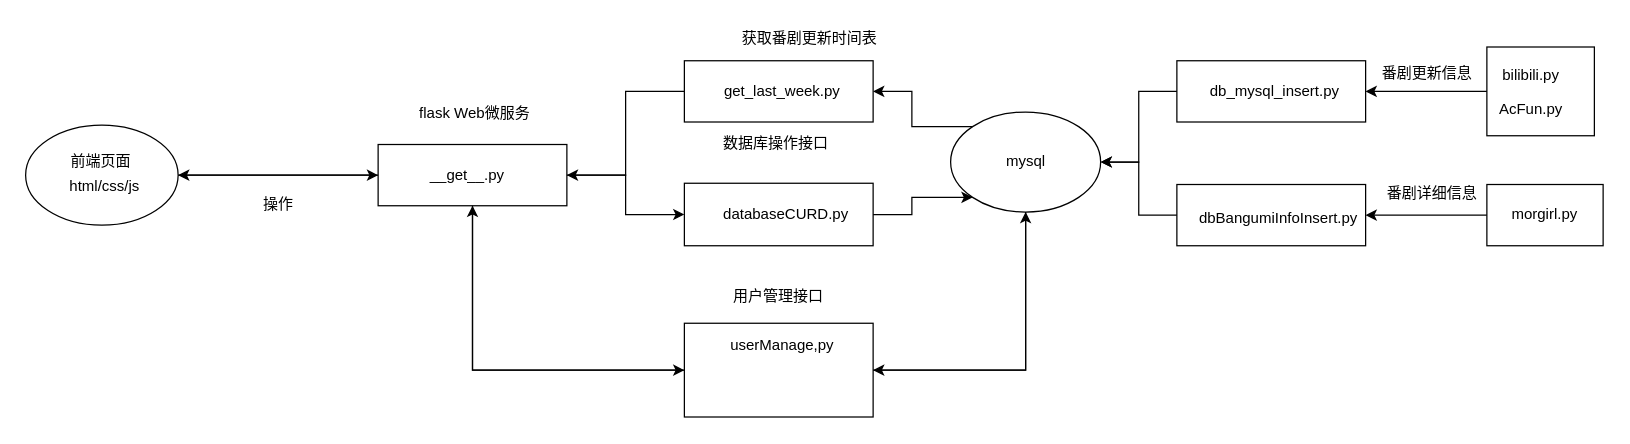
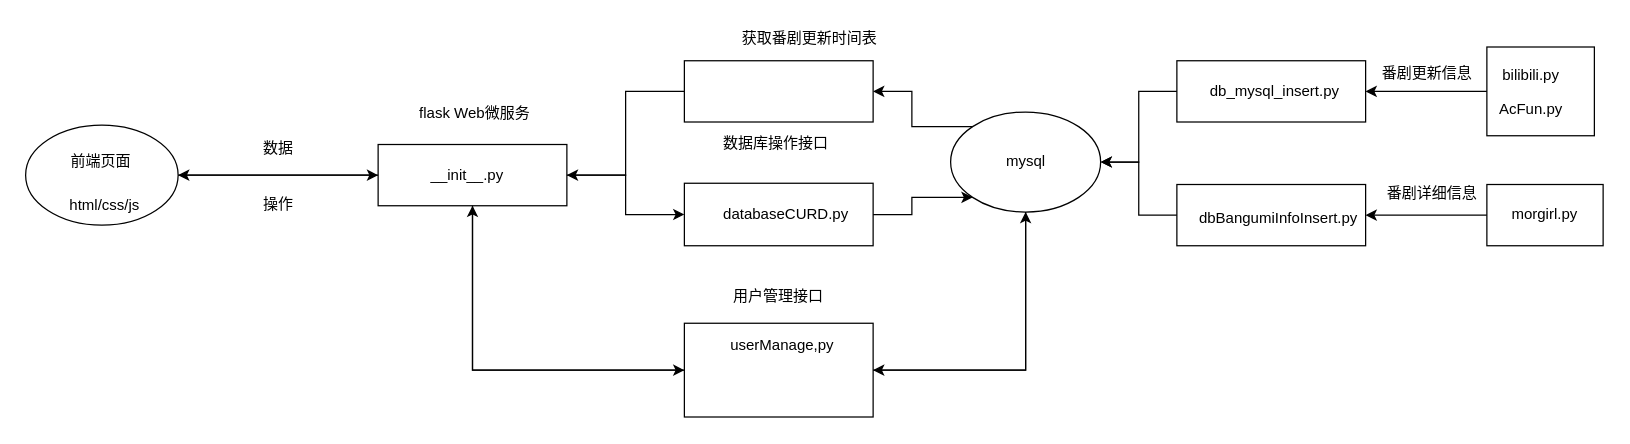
  <mxCell id="0" />
  <mxCell id="1" parent="0" />
  <mxCell id="2" value="&lt;font color=&quot;#000000&quot;&gt;mysql&lt;/font&gt;" style="text;html=1;strokeColor=none;fillColor=none;align=center;verticalAlign=middle;whiteSpace=wrap;rounded=0;" vertex="1" parent="1"><mxGeometry x="780.5" y="119" width="79" height="20" as="geometry" /></mxCell>
  <mxCell id="3" style="edgeStyle=orthogonalEdgeStyle;rounded=0;orthogonalLoop=1;jettySize=auto;html=1;exitX=0;exitY=0;exitDx=0;exitDy=0;entryX=1;entryY=0.5;entryDx=0;entryDy=0;strokeColor=#000000;" edge="1" parent="1" source="5" target="28"><mxGeometry relative="1" as="geometry" /></mxCell>
  <mxCell id="4" style="edgeStyle=orthogonalEdgeStyle;rounded=0;orthogonalLoop=1;jettySize=auto;html=1;exitX=0.5;exitY=1;exitDx=0;exitDy=0;entryX=1;entryY=0.5;entryDx=0;entryDy=0;strokeColor=#000000;" edge="1" parent="1" source="5" target="44"><mxGeometry relative="1" as="geometry" /></mxCell>
  <mxCell id="5" value="" style="ellipse;whiteSpace=wrap;html=1;fillColor=none;strokeColor=#000000;" vertex="1" parent="1"><mxGeometry x="760" y="89" width="120" height="80" as="geometry" /></mxCell>
  <mxCell id="6" value="&lt;font color=&quot;#000000&quot;&gt;bilibili.py&lt;/font&gt;" style="text;html=1;strokeColor=none;fillColor=none;align=center;verticalAlign=middle;whiteSpace=wrap;rounded=0;" vertex="1" parent="1"><mxGeometry x="1185" y="50" width="79" height="20" as="geometry" /></mxCell>
  <mxCell id="7" value="" style="edgeStyle=orthogonalEdgeStyle;rounded=0;orthogonalLoop=1;jettySize=auto;html=1;entryX=1;entryY=0.5;entryDx=0;entryDy=0;strokeColor=#000000;" edge="1" parent="1" source="8" target="14"><mxGeometry relative="1" as="geometry"><mxPoint x="1105" y="73" as="targetPoint" /></mxGeometry></mxCell>
  <mxCell id="8" value="" style="rounded=0;whiteSpace=wrap;html=1;fillColor=none;strokeColor=#000000;" vertex="1" parent="1"><mxGeometry x="1189" y="37" width="86" height="71" as="geometry" /></mxCell>
  <mxCell id="9" value="&lt;font color=&quot;#000000&quot;&gt;AcFun.py&lt;/font&gt;" style="text;html=1;strokeColor=none;fillColor=none;align=center;verticalAlign=middle;whiteSpace=wrap;rounded=0;" vertex="1" parent="1"><mxGeometry x="1185" y="77" width="79" height="20" as="geometry" /></mxCell>
  <mxCell id="10" value="&lt;font color=&quot;#000000&quot;&gt;morgirl.py&lt;/font&gt;" style="text;html=1;strokeColor=none;fillColor=none;align=center;verticalAlign=middle;whiteSpace=wrap;rounded=0;" vertex="1" parent="1"><mxGeometry x="1196" y="160.5" width="79" height="20" as="geometry" /></mxCell>
  <mxCell id="11" value="" style="edgeStyle=orthogonalEdgeStyle;rounded=0;orthogonalLoop=1;jettySize=auto;html=1;strokeColor=#000000;entryX=1;entryY=0.5;entryDx=0;entryDy=0;" edge="1" parent="1" source="12" target="17"><mxGeometry relative="1" as="geometry" /></mxCell>
  <mxCell id="12" value="" style="rounded=0;whiteSpace=wrap;html=1;fillColor=none;strokeColor=#000000;" vertex="1" parent="1"><mxGeometry x="1189" y="147" width="93" height="49" as="geometry" /></mxCell>
  <mxCell id="13" style="edgeStyle=orthogonalEdgeStyle;rounded=0;orthogonalLoop=1;jettySize=auto;html=1;exitX=0;exitY=0.5;exitDx=0;exitDy=0;entryX=1;entryY=0.5;entryDx=0;entryDy=0;strokeColor=#000000;" edge="1" parent="1" source="14" target="5"><mxGeometry relative="1" as="geometry" /></mxCell>
  <mxCell id="14" value="" style="rounded=0;whiteSpace=wrap;html=1;fillColor=none;strokeColor=#000000;" vertex="1" parent="1"><mxGeometry x="941" y="48" width="151" height="49" as="geometry" /></mxCell>
  <mxCell id="15" value="&lt;font color=&quot;#000000&quot;&gt;db_mysql_insert.py&lt;/font&gt;" style="text;html=1;strokeColor=none;fillColor=none;align=center;verticalAlign=middle;whiteSpace=wrap;rounded=0;" vertex="1" parent="1"><mxGeometry x="980" y="62.5" width="79" height="20" as="geometry" /></mxCell>
  <mxCell id="16" style="edgeStyle=orthogonalEdgeStyle;rounded=0;orthogonalLoop=1;jettySize=auto;html=1;exitX=0;exitY=0.5;exitDx=0;exitDy=0;entryX=1;entryY=0.5;entryDx=0;entryDy=0;strokeColor=#000000;" edge="1" parent="1" source="17" target="5"><mxGeometry relative="1" as="geometry" /></mxCell>
  <mxCell id="17" value="" style="rounded=0;whiteSpace=wrap;html=1;fillColor=none;strokeColor=#000000;" vertex="1" parent="1"><mxGeometry x="941" y="147" width="151" height="49" as="geometry" /></mxCell>
  <mxCell id="18" value="&lt;font color=&quot;#000000&quot;&gt;dbBangumiInfoInsert.py&lt;/font&gt;" style="text;html=1;strokeColor=none;fillColor=none;align=center;verticalAlign=middle;whiteSpace=wrap;rounded=0;" vertex="1" parent="1"><mxGeometry x="983" y="164" width="79" height="20" as="geometry" /></mxCell>
  <mxCell id="19" value="&lt;font color=&quot;#000000&quot;&gt;番剧更新信息&lt;/font&gt;" style="text;html=1;strokeColor=none;fillColor=none;align=center;verticalAlign=middle;whiteSpace=wrap;rounded=0;" vertex="1" parent="1"><mxGeometry x="1102" y="48" width="79" height="20" as="geometry" /></mxCell>
  <mxCell id="20" value="&lt;font color=&quot;#000000&quot;&gt;番剧详细信息&lt;/font&gt;" style="text;html=1;strokeColor=none;fillColor=none;align=center;verticalAlign=middle;whiteSpace=wrap;rounded=0;" vertex="1" parent="1"><mxGeometry x="1106" y="144" width="79" height="20" as="geometry" /></mxCell>
  <mxCell id="21" style="edgeStyle=orthogonalEdgeStyle;rounded=0;orthogonalLoop=1;jettySize=auto;html=1;exitX=1;exitY=0.5;exitDx=0;exitDy=0;entryX=0;entryY=0.5;entryDx=0;entryDy=0;strokeColor=#000000;" edge="1" parent="1" source="24" target="32"><mxGeometry relative="1" as="geometry" /></mxCell>
  <mxCell id="22" style="edgeStyle=orthogonalEdgeStyle;rounded=0;orthogonalLoop=1;jettySize=auto;html=1;exitX=0.5;exitY=1;exitDx=0;exitDy=0;entryX=0;entryY=0.5;entryDx=0;entryDy=0;strokeColor=#000000;" edge="1" parent="1" source="24" target="44"><mxGeometry relative="1" as="geometry" /></mxCell>
  <mxCell id="23" style="edgeStyle=orthogonalEdgeStyle;rounded=0;orthogonalLoop=1;jettySize=auto;html=1;exitX=0;exitY=0.5;exitDx=0;exitDy=0;entryX=1;entryY=0.5;entryDx=0;entryDy=0;strokeColor=#000000;" edge="1" parent="1" source="24" target="37"><mxGeometry relative="1" as="geometry" /></mxCell>
  <mxCell id="24" value="" style="rounded=0;whiteSpace=wrap;html=1;fillColor=none;strokeColor=#000000;" vertex="1" parent="1"><mxGeometry x="302" y="115" width="151" height="49" as="geometry" /></mxCell>
- <mxCell id="25" value="&lt;font color=&quot;#000000&quot;&gt;__get__.py&lt;/font&gt;" style="text;html=1;strokeColor=none;fillColor=none;align=center;verticalAlign=middle;whiteSpace=wrap;rounded=0;" vertex="1" parent="1"><mxGeometry x="334" y="129.5" width="79" height="20" as="geometry" /></mxCell>
+ <mxCell id="25" value="&lt;font color=&quot;#000000&quot;&gt;__init__.py&lt;/font&gt;" style="text;html=1;strokeColor=none;fillColor=none;align=center;verticalAlign=middle;whiteSpace=wrap;rounded=0;" vertex="1" parent="1"><mxGeometry x="334" y="129.5" width="79" height="20" as="geometry" /></mxCell>
  <mxCell id="26" value="&lt;font color=&quot;#000000&quot;&gt;flask Web微服务&lt;/font&gt;" style="text;html=1;strokeColor=none;fillColor=none;align=center;verticalAlign=middle;whiteSpace=wrap;rounded=0;" vertex="1" parent="1"><mxGeometry x="323" y="80" width="113" height="20" as="geometry" /></mxCell>
  <mxCell id="27" style="edgeStyle=orthogonalEdgeStyle;rounded=0;orthogonalLoop=1;jettySize=auto;html=1;exitX=0;exitY=0.5;exitDx=0;exitDy=0;entryX=1;entryY=0.5;entryDx=0;entryDy=0;strokeColor=#000000;" edge="1" parent="1" source="28" target="24"><mxGeometry relative="1" as="geometry" /></mxCell>
  <mxCell id="28" value="" style="rounded=0;whiteSpace=wrap;html=1;fillColor=none;strokeColor=#000000;" vertex="1" parent="1"><mxGeometry x="547" y="48" width="151" height="49" as="geometry" /></mxCell>
- <mxCell id="29" value="&lt;font color=&quot;#000000&quot;&gt;get_last_week.py&lt;/font&gt;" style="text;html=1;strokeColor=none;fillColor=none;align=center;verticalAlign=middle;whiteSpace=wrap;rounded=0;" vertex="1" parent="1"><mxGeometry x="586" y="62.5" width="79" height="20" as="geometry" /></mxCell>
  <mxCell id="30" value="&lt;font color=&quot;#000000&quot;&gt;获取番剧更新时间表&lt;/font&gt;" style="text;html=1;strokeColor=none;fillColor=none;align=center;verticalAlign=middle;whiteSpace=wrap;rounded=0;" vertex="1" parent="1"><mxGeometry x="590" y="20" width="115" height="20" as="geometry" /></mxCell>
  <mxCell id="31" style="edgeStyle=orthogonalEdgeStyle;rounded=0;orthogonalLoop=1;jettySize=auto;html=1;exitX=1;exitY=0.5;exitDx=0;exitDy=0;entryX=0;entryY=1;entryDx=0;entryDy=0;strokeColor=#000000;" edge="1" parent="1" source="32" target="5"><mxGeometry relative="1" as="geometry" /></mxCell>
  <mxCell id="32" value="" style="rounded=0;whiteSpace=wrap;html=1;fillColor=none;strokeColor=#000000;" vertex="1" parent="1"><mxGeometry x="547" y="146" width="151" height="50" as="geometry" /></mxCell>
  <mxCell id="33" value="&lt;font color=&quot;#000000&quot;&gt;databaseCURD.py&lt;/font&gt;" style="text;html=1;strokeColor=none;fillColor=none;align=center;verticalAlign=middle;whiteSpace=wrap;rounded=0;" vertex="1" parent="1"><mxGeometry x="589" y="160.5" width="79" height="20" as="geometry" /></mxCell>
  <mxCell id="34" value="&lt;font color=&quot;#000000&quot;&gt;数据库操作接口&lt;/font&gt;" style="text;html=1;strokeColor=none;fillColor=none;align=center;verticalAlign=middle;whiteSpace=wrap;rounded=0;" vertex="1" parent="1"><mxGeometry x="563" y="104" width="115" height="20" as="geometry" /></mxCell>
  <mxCell id="35" value="&lt;font color=&quot;#000000&quot;&gt;前端页面&lt;/font&gt;" style="text;html=1;strokeColor=none;fillColor=none;align=center;verticalAlign=middle;whiteSpace=wrap;rounded=0;" vertex="1" parent="1"><mxGeometry x="40.5" y="118.5" width="79" height="20" as="geometry" /></mxCell>
  <mxCell id="36" style="edgeStyle=orthogonalEdgeStyle;rounded=0;orthogonalLoop=1;jettySize=auto;html=1;exitX=1;exitY=0.5;exitDx=0;exitDy=0;strokeColor=#000000;entryX=0;entryY=0.5;entryDx=0;entryDy=0;" edge="1" parent="1" source="37" target="24"><mxGeometry relative="1" as="geometry"><mxPoint x="140" y="129.5" as="targetPoint" /></mxGeometry></mxCell>
  <mxCell id="37" value="" style="ellipse;whiteSpace=wrap;html=1;fillColor=none;strokeColor=#000000;" vertex="1" parent="1"><mxGeometry x="20" y="99.5" width="122" height="80" as="geometry" /></mxCell>
+ <mxCell id="38" value="&lt;font color=&quot;#000000&quot;&gt;数据&lt;/font&gt;" style="text;html=1;strokeColor=none;fillColor=none;align=center;verticalAlign=middle;whiteSpace=wrap;rounded=0;" vertex="1" parent="1"><mxGeometry x="166" y="108" width="113" height="20" as="geometry" /></mxCell>
  <mxCell id="39" value="&lt;font color=&quot;#000000&quot;&gt;操作&lt;/font&gt;" style="text;html=1;strokeColor=none;fillColor=none;align=center;verticalAlign=middle;whiteSpace=wrap;rounded=0;" vertex="1" parent="1"><mxGeometry x="166" y="153" width="113" height="20" as="geometry" /></mxCell>
  <mxCell id="40" value="&lt;font color=&quot;#000000&quot;&gt;userManage,py&lt;/font&gt;" style="text;html=1;strokeColor=none;fillColor=none;align=center;verticalAlign=middle;whiteSpace=wrap;rounded=0;" vertex="1" parent="1"><mxGeometry x="586" y="265.5" width="79" height="20" as="geometry" /></mxCell>
  <mxCell id="41" style="edgeStyle=orthogonalEdgeStyle;rounded=0;orthogonalLoop=1;jettySize=auto;html=1;exitX=0.5;exitY=1;exitDx=0;exitDy=0;strokeColor=#000000;" edge="1" parent="1" source="40" target="40"><mxGeometry relative="1" as="geometry" /></mxCell>
  <mxCell id="42" style="edgeStyle=orthogonalEdgeStyle;rounded=0;orthogonalLoop=1;jettySize=auto;html=1;exitX=1;exitY=0.5;exitDx=0;exitDy=0;entryX=0.5;entryY=1;entryDx=0;entryDy=0;strokeColor=#000000;" edge="1" parent="1" source="44" target="5"><mxGeometry relative="1" as="geometry" /></mxCell>
  <mxCell id="43" style="edgeStyle=orthogonalEdgeStyle;rounded=0;orthogonalLoop=1;jettySize=auto;html=1;exitX=0;exitY=0.5;exitDx=0;exitDy=0;entryX=0.5;entryY=1;entryDx=0;entryDy=0;strokeColor=#000000;" edge="1" parent="1" source="44" target="24"><mxGeometry relative="1" as="geometry" /></mxCell>
  <mxCell id="44" value="" style="rounded=0;whiteSpace=wrap;html=1;fillColor=none;strokeColor=#000000;" vertex="1" parent="1"><mxGeometry x="547" y="258" width="151" height="75" as="geometry" /></mxCell>
  <mxCell id="45" value="&lt;font color=&quot;#000000&quot;&gt;用户管理接口&lt;/font&gt;" style="text;html=1;strokeColor=none;fillColor=none;align=center;verticalAlign=middle;whiteSpace=wrap;rounded=0;" vertex="1" parent="1"><mxGeometry x="566" y="227" width="113" height="20" as="geometry" /></mxCell>
- <mxCell id="46" value="&lt;font color=&quot;#000000&quot;&gt;html/css/js&lt;/font&gt;" style="text;html=1;strokeColor=none;fillColor=none;align=center;verticalAlign=middle;whiteSpace=wrap;rounded=0;" vertex="1" parent="1"><mxGeometry x="27" y="138.5" width="113" height="20" as="geometry" /></mxCell>
+ <mxCell id="46" value="&lt;font color=&quot;#000000&quot;&gt;html/css/js&lt;/font&gt;" style="text;html=1;strokeColor=none;fillColor=none;align=center;verticalAlign=middle;whiteSpace=wrap;rounded=0;" vertex="1" parent="1"><mxGeometry x="27" y="153.5" width="113" height="20" as="geometry" /></mxCell>
